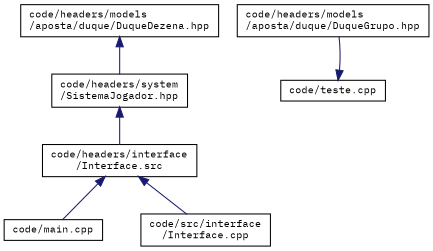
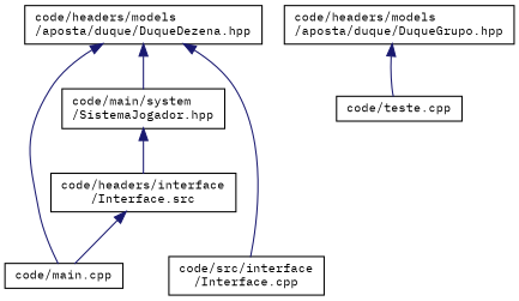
  digraph {
    fontname="IBM Plex Mono"
    node [color=black fillcolor=white fontname="IBM Plex Mono" fontsize=10 shape=record style=filled]
    edge [color=midnightblue dir=back fontname="IBM Plex Mono" fontsize=10 labelfontname=Helvetica labelfontsize=10 style=solid]
    n1 [height=0.2 label="code/headers/models\l/aposta/duque/DuqueDezena.hpp" width=0.4]
    n2 [height=0.2 label="code/main.cpp" width=0.4]
-   n3 [height=0.2 label="code/headers/system\l/SistemaJogador.hpp" width=0.4]
+   n3 [height=0.2 label="code/main/system\l/SistemaJogador.hpp" width=0.4]
    n4 [height=0.2 label="code/headers/models\l/aposta/duque/DuqueGrupo.hpp" width=0.4]
    n5 [height=0.2 label="code/teste.cpp" width=0.4]
    n6 [height=0.2 label="code/headers/interface\l/Interface.src" width=0.4]
    n7 [height=0.2 label="code/src/interface\l/Interface.cpp" width=0.4]
+   n1 -> n2
    n1 -> n3
    n3 -> n6
-   n5 -> n4
+   n4 -> n5
    n6 -> n2
-   n6 -> n7
+   n1 -> n7
  }
